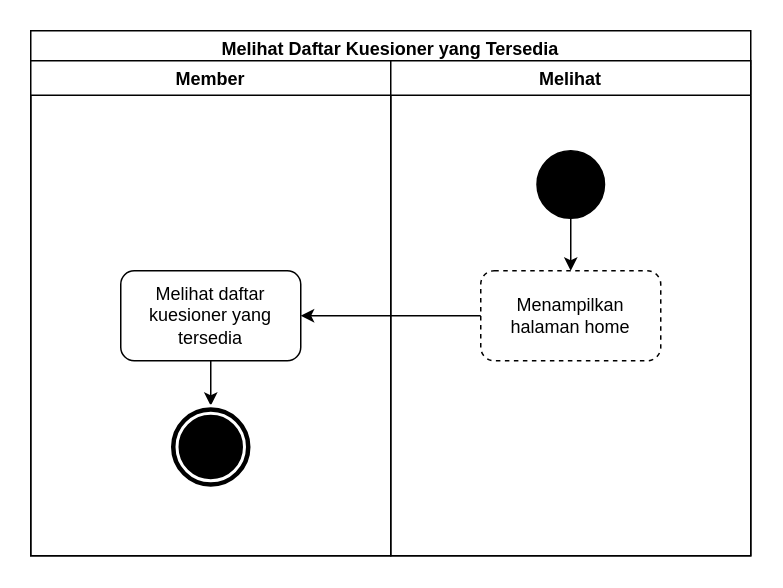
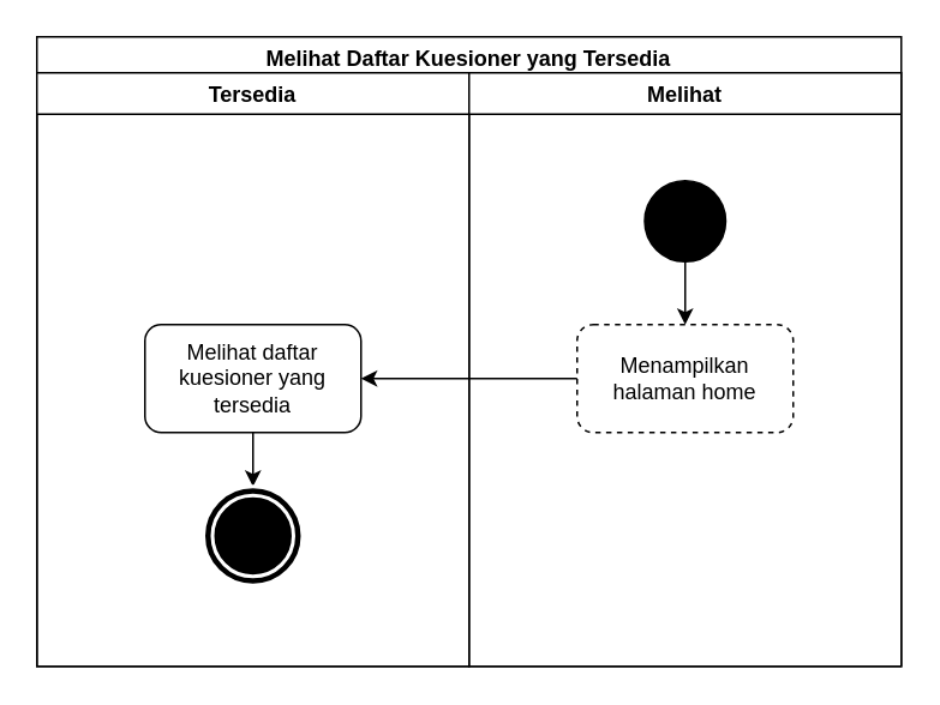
  <mxCell id="0" />
  <mxCell id="1" parent="0" />
  <mxCell id="2" value="Melihat Daftar Kuesioner yang Tersedia" style="swimlane;fillColor=none;" parent="1" vertex="1"><mxGeometry x="20" y="20" width="480" height="350" as="geometry" /></mxCell>
- <mxCell id="3" value="Member" style="swimlane;startSize=23;" parent="2" vertex="1"><mxGeometry y="20" width="240" height="330" as="geometry" /></mxCell>
+ <mxCell id="3" value="Tersedia" style="swimlane;startSize=23;" parent="2" vertex="1"><mxGeometry y="20" width="240" height="330" as="geometry" /></mxCell>
  <mxCell id="4" style="edgeStyle=orthogonalEdgeStyle;rounded=0;orthogonalLoop=1;jettySize=auto;html=1;" edge="1" parent="3" source="5" target="6"><mxGeometry relative="1" as="geometry" /></mxCell>
  <mxCell id="5" value="Melihat daftar kuesioner yang tersedia" style="rounded=1;whiteSpace=wrap;html=1;fillColor=none;" parent="3" vertex="1"><mxGeometry x="60" y="140" width="120" height="60" as="geometry" /></mxCell>
  <mxCell id="6" value="" style="ellipse;shape=doubleEllipse;whiteSpace=wrap;html=1;aspect=fixed;fillColor=#000000;strokeColor=#FFFFFF;strokeWidth=2;" parent="3" vertex="1"><mxGeometry x="92.5" y="230" width="55" height="55" as="geometry" /></mxCell>
  <mxCell id="7" value="Melihat" style="swimlane;startSize=23;" parent="2" vertex="1"><mxGeometry x="240" y="20" width="240" height="330" as="geometry" /></mxCell>
  <mxCell id="8" value="Menampilkan halaman home" style="rounded=1;whiteSpace=wrap;html=1;fillColor=none;dashed=1;" parent="7" vertex="1"><mxGeometry x="60" y="140" width="120" height="60" as="geometry" /></mxCell>
  <mxCell id="9" style="edgeStyle=orthogonalEdgeStyle;rounded=0;orthogonalLoop=1;jettySize=auto;html=1;" edge="1" parent="7" source="10" target="8"><mxGeometry relative="1" as="geometry" /></mxCell>
  <mxCell id="10" value="" style="ellipse;whiteSpace=wrap;html=1;aspect=fixed;fillColor=#000000;" parent="7" vertex="1"><mxGeometry x="97.5" y="60" width="45" height="45" as="geometry" /></mxCell>
  <mxCell id="11" style="edgeStyle=orthogonalEdgeStyle;rounded=0;orthogonalLoop=1;jettySize=auto;html=1;" edge="1" parent="2" source="8" target="5"><mxGeometry relative="1" as="geometry" /></mxCell>
